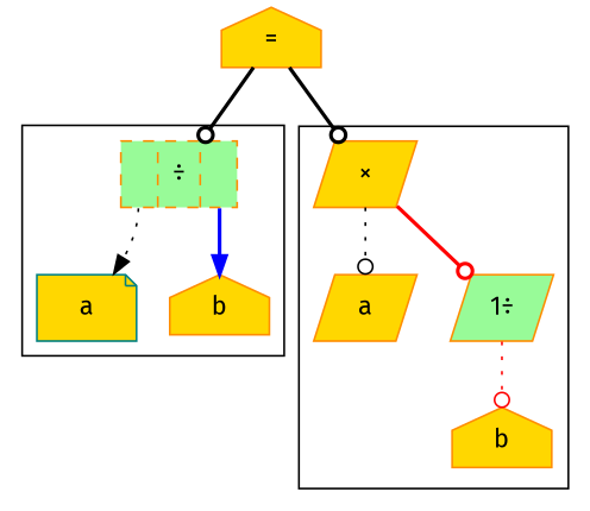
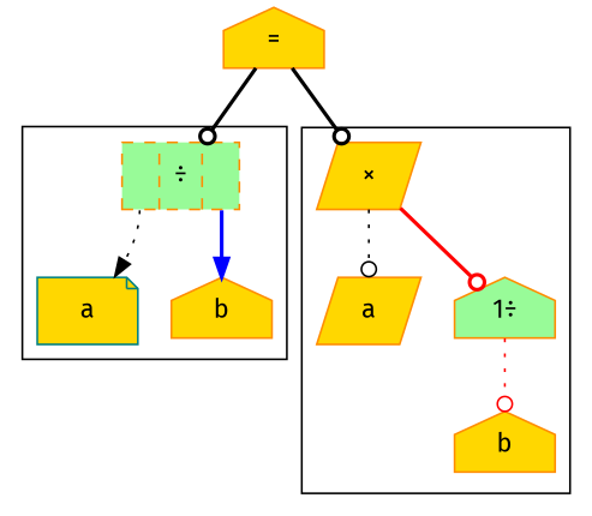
  strict digraph {
    fontname="Fira Sans"
    node [style=filled fillcolor=gold color=darkorange shape=house fontname="Fira Sans"]
    edge [style=bold arrowhead=odot fontname="Fira Sans"]
    n1 [label=a color=teal shape=note]
    n2 [label=b]
    n3 [label="<0>|&divide;|<1>" shape=record style="dashed,filled" fillcolor=palegreen]
    n4 [label=a shape=parallelogram]
    n5 [label=b]
-   n6 [label="1&divide;" fillcolor=palegreen shape=parallelogram]
+   n6 [label="1&divide;" fillcolor=palegreen]
    n7 [label="&times;" shape=parallelogram]
    n8 [label="="]
    subgraph cluster_1 {
      n1
      n2
      n3
    }
    subgraph cluster_2 {
      n4
      n5
      n6
      n7
    }
    n3 -> n1 [tailport=0 style=dotted arrowhead=normal]
    n3 -> n2 [color=blue tailport=1 arrowhead=normal]
    n6 -> n5 [color=red style=dotted]
    n7 -> n4 [style=dotted]
    n7 -> n6 [color=red]
    n8 -> n3
    n8 -> n7
  }
